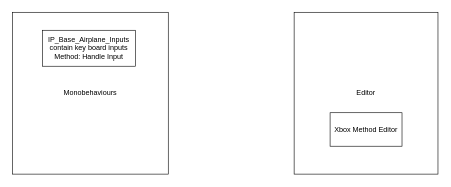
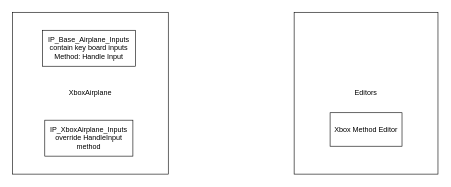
  <mxCell id="0" />
  <mxCell id="1" parent="0" />
  <mxCell id="2" value="" style="group" vertex="1" connectable="0" parent="1"><mxGeometry x="20" y="20" width="260" height="270" as="geometry" /></mxCell>
- <mxCell id="3" value="Monobehaviours" style="rounded=0;whiteSpace=wrap;html=1;" vertex="1" parent="2"><mxGeometry width="260" height="270" as="geometry" /></mxCell>
+ <mxCell id="3" value="XboxAirplane" style="rounded=0;whiteSpace=wrap;html=1;" vertex="1" parent="2"><mxGeometry width="260" height="270" as="geometry" /></mxCell>
  <mxCell id="4" value="IP_Base_Airplane_Inputs&lt;br&gt;contain key board inputs&lt;br&gt;Method: Handle Input" style="rounded=0;whiteSpace=wrap;html=1;" vertex="1" parent="2"><mxGeometry x="50" y="30" width="155" height="60" as="geometry" /></mxCell>
+ <mxCell id="5" value="IP_XboxAirplane_Inputs&lt;br&gt;override HandleInput&lt;br&gt;method" style="rounded=0;whiteSpace=wrap;html=1;" vertex="1" parent="2"><mxGeometry x="54" y="180" width="147" height="60" as="geometry" /></mxCell>
  <mxCell id="6" value="" style="group" vertex="1" connectable="0" parent="1"><mxGeometry x="490" y="20" width="240" height="270" as="geometry" /></mxCell>
- <mxCell id="7" value="Editor" style="rounded=0;whiteSpace=wrap;html=1;" vertex="1" parent="6"><mxGeometry width="240" height="270" as="geometry" /></mxCell>
+ <mxCell id="7" value="Editors" style="rounded=0;whiteSpace=wrap;html=1;" vertex="1" parent="6"><mxGeometry width="240" height="270" as="geometry" /></mxCell>
  <mxCell id="8" value="Xbox Method Editor" style="rounded=0;whiteSpace=wrap;html=1;" vertex="1" parent="6"><mxGeometry x="60" y="167.586" width="120" height="55.862" as="geometry" /></mxCell>
